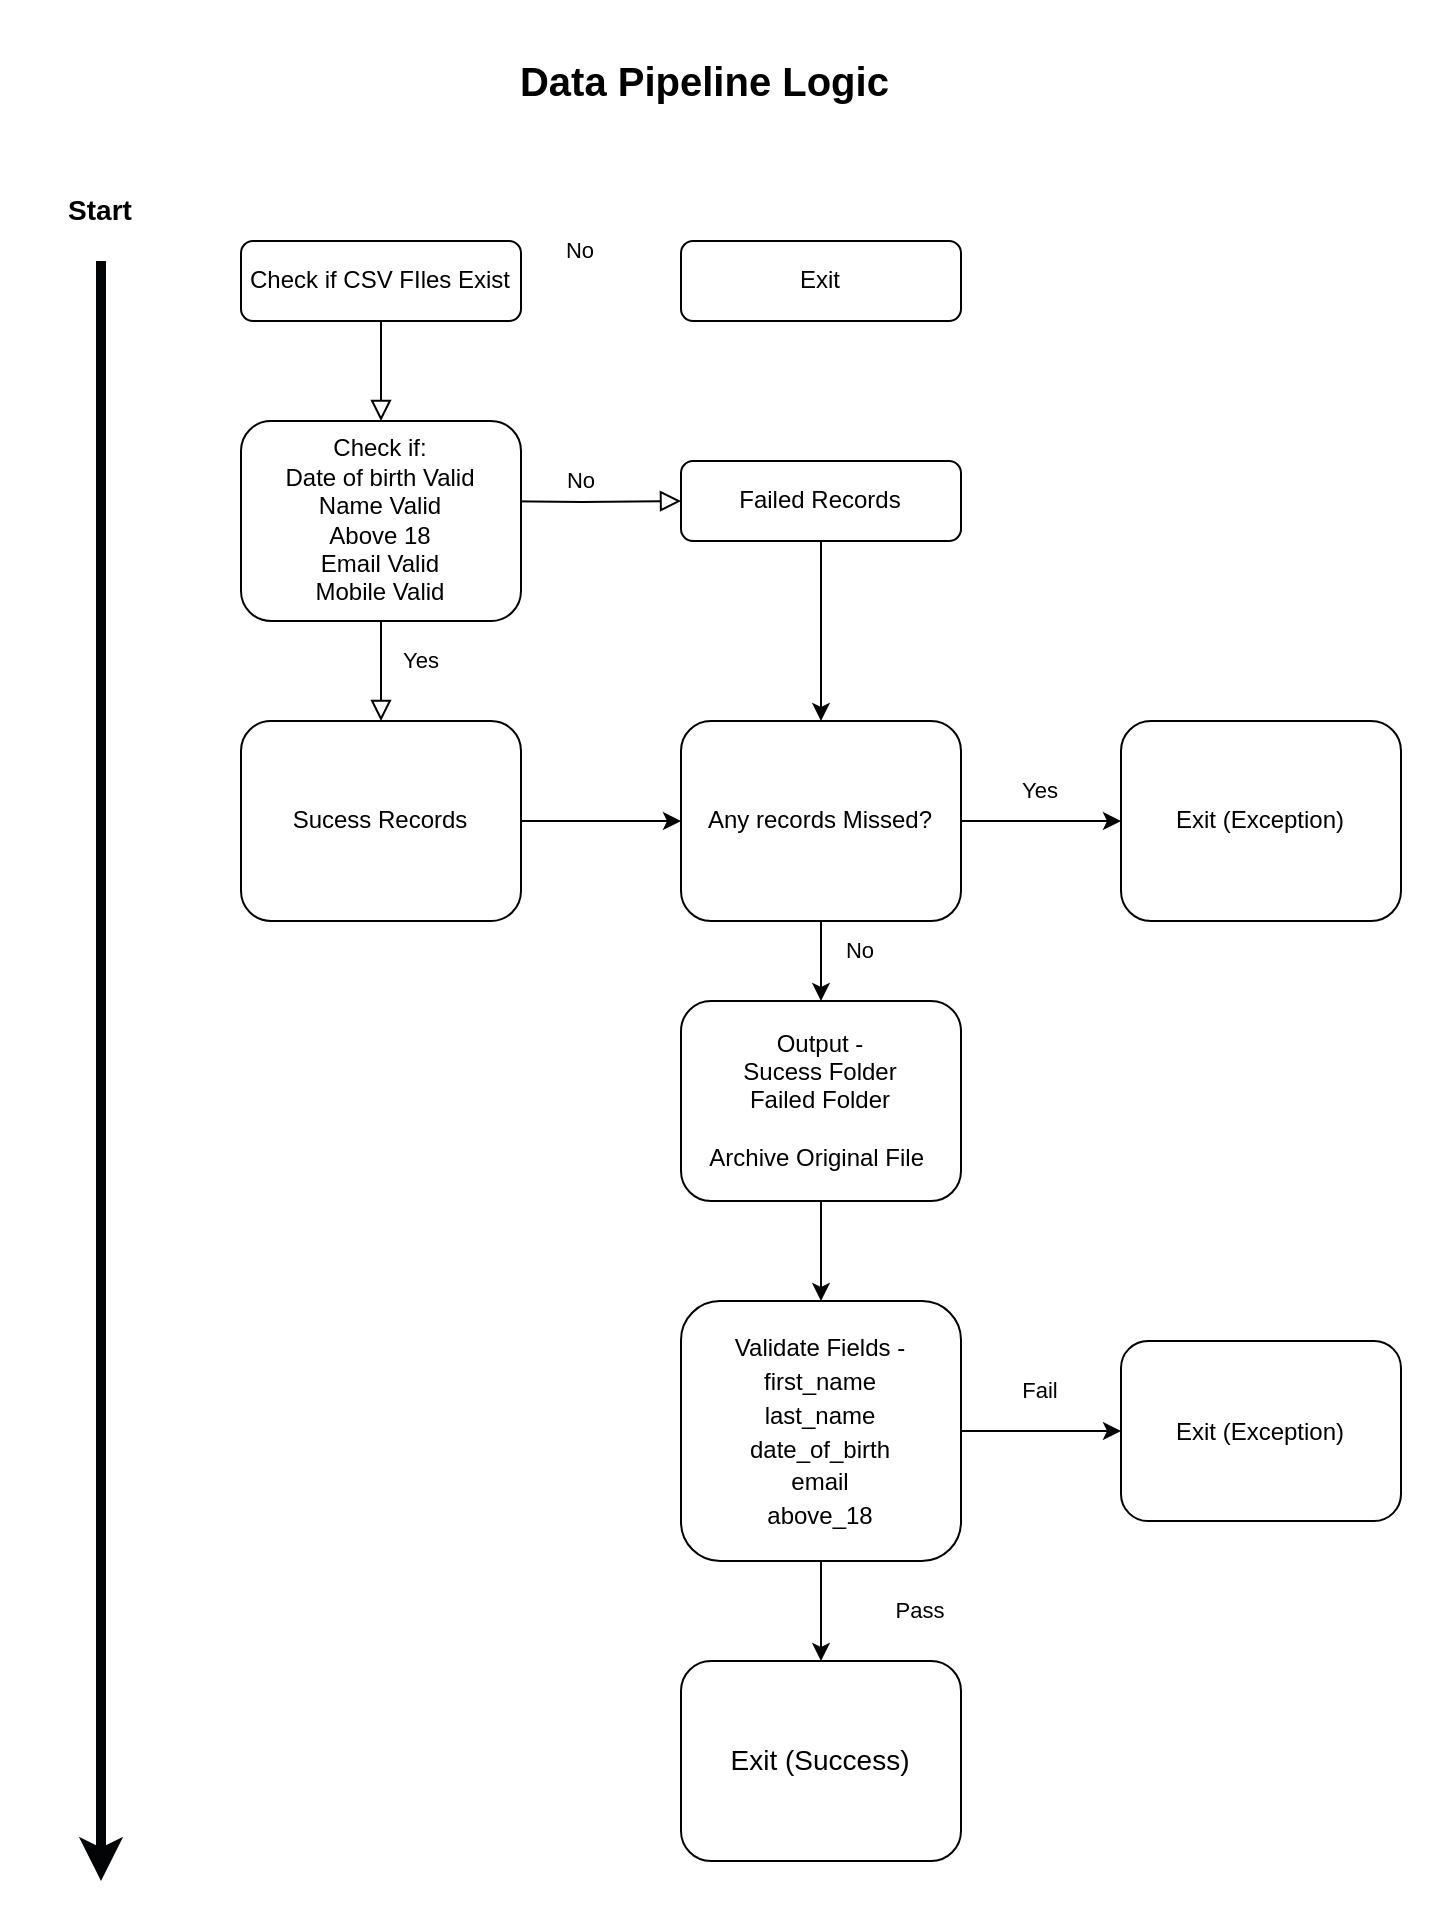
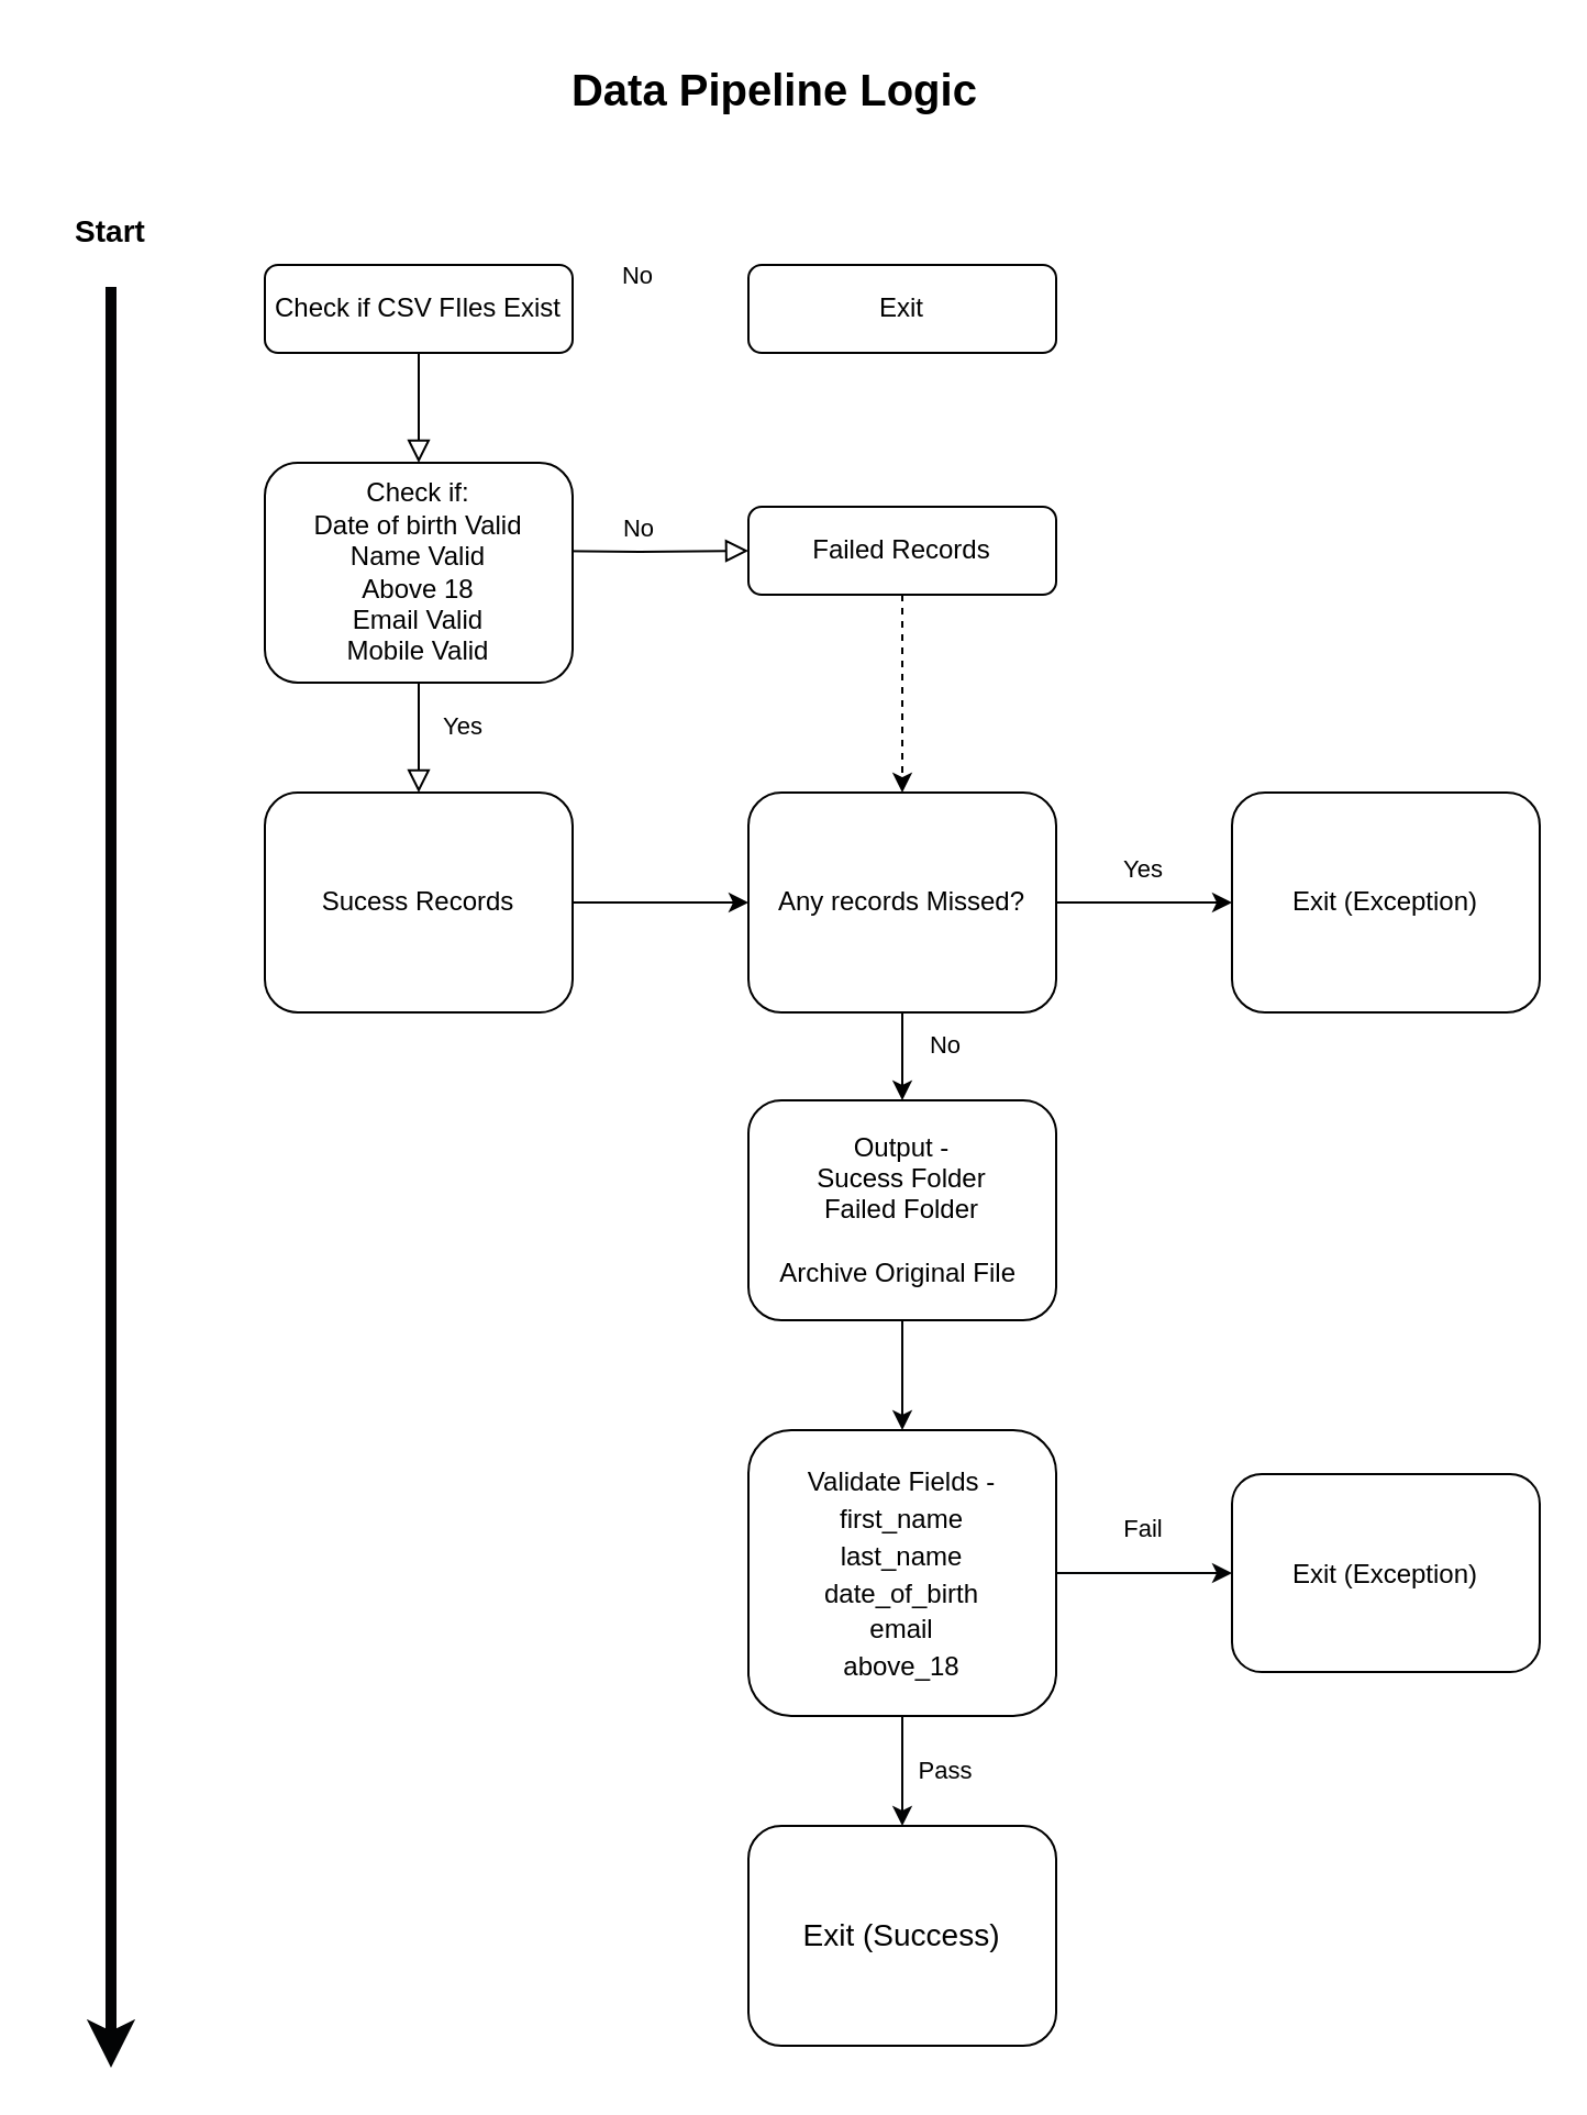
  <mxCell id="0" />
  <mxCell id="1" parent="0" />
  <mxCell id="2" value="" style="rounded=0;html=1;jettySize=auto;orthogonalLoop=1;fontSize=11;endArrow=block;endFill=0;endSize=8;strokeWidth=1;shadow=0;labelBackgroundColor=none;edgeStyle=orthogonalEdgeStyle;" parent="1" source="3" edge="1"><mxGeometry relative="1" as="geometry"><mxPoint x="190" y="210" as="targetPoint" /></mxGeometry></mxCell>
  <mxCell id="3" value="Check if CSV FIles Exist" style="rounded=1;whiteSpace=wrap;html=1;fontSize=12;glass=0;strokeWidth=1;shadow=0;" parent="1" vertex="1"><mxGeometry x="120" y="120" width="140" height="40" as="geometry" /></mxCell>
  <mxCell id="4" value="Yes" style="rounded=0;html=1;jettySize=auto;orthogonalLoop=1;fontSize=11;endArrow=block;endFill=0;endSize=8;strokeWidth=1;shadow=0;labelBackgroundColor=none;edgeStyle=orthogonalEdgeStyle;" parent="1" edge="1"><mxGeometry x="0.143" y="20" relative="1" as="geometry"><mxPoint as="offset" /><mxPoint x="190" y="290" as="sourcePoint" /><mxPoint x="190" y="360" as="targetPoint" /></mxGeometry></mxCell>
  <mxCell id="5" value="No" style="edgeStyle=orthogonalEdgeStyle;rounded=0;html=1;jettySize=auto;orthogonalLoop=1;fontSize=11;endArrow=block;endFill=0;endSize=8;strokeWidth=1;shadow=0;labelBackgroundColor=none;" parent="1" target="7" edge="1"><mxGeometry y="10" relative="1" as="geometry"><mxPoint as="offset" /><mxPoint x="240" y="250" as="sourcePoint" /></mxGeometry></mxCell>
- <mxCell id="6" style="edgeStyle=orthogonalEdgeStyle;rounded=0;orthogonalLoop=1;jettySize=auto;html=1;entryX=0.5;entryY=0;entryDx=0;entryDy=0;" edge="1" parent="1" source="7" target="14"><mxGeometry relative="1" as="geometry"><mxPoint x="410" y="350" as="targetPoint" /></mxGeometry></mxCell>
+ <mxCell id="6" style="edgeStyle=orthogonalEdgeStyle;rounded=0;orthogonalLoop=1;jettySize=auto;html=1;entryX=0.5;entryY=0;entryDx=0;entryDy=0;dashed=1;" edge="1" parent="1" source="7" target="14"><mxGeometry relative="1" as="geometry"><mxPoint x="410" y="350" as="targetPoint" /></mxGeometry></mxCell>
  <mxCell id="7" value="Failed Records" style="rounded=1;whiteSpace=wrap;html=1;fontSize=12;glass=0;strokeWidth=1;shadow=0;" parent="1" vertex="1"><mxGeometry x="340" y="230" width="140" height="40" as="geometry" /></mxCell>
  <mxCell id="8" value="Exit" style="rounded=1;whiteSpace=wrap;html=1;fontSize=12;glass=0;strokeWidth=1;shadow=0;" vertex="1" parent="1"><mxGeometry x="340" y="120" width="140" height="40" as="geometry" /></mxCell>
  <mxCell id="9" value="Check if:&lt;br&gt;Date of birth Valid&lt;br&gt;Name Valid&lt;br&gt;Above 18&lt;br&gt;Email Valid&lt;br&gt;Mobile Valid" style="rounded=1;whiteSpace=wrap;html=1;fontSize=12;glass=0;strokeWidth=1;shadow=0;" vertex="1" parent="1"><mxGeometry x="120" y="210" width="140" height="100" as="geometry" /></mxCell>
  <mxCell id="10" style="edgeStyle=orthogonalEdgeStyle;rounded=0;orthogonalLoop=1;jettySize=auto;html=1;" edge="1" parent="1" source="11"><mxGeometry relative="1" as="geometry"><mxPoint x="340" y="410" as="targetPoint" /></mxGeometry></mxCell>
  <mxCell id="11" value="Sucess Records" style="rounded=1;whiteSpace=wrap;html=1;fontSize=12;glass=0;strokeWidth=1;shadow=0;" vertex="1" parent="1"><mxGeometry x="120" y="360" width="140" height="100" as="geometry" /></mxCell>
  <mxCell id="12" value="" style="edgeStyle=orthogonalEdgeStyle;rounded=0;orthogonalLoop=1;jettySize=auto;html=1;" edge="1" parent="1" source="14" target="16"><mxGeometry relative="1" as="geometry" /></mxCell>
  <mxCell id="13" value="" style="edgeStyle=orthogonalEdgeStyle;rounded=0;orthogonalLoop=1;jettySize=auto;html=1;" edge="1" parent="1" source="14" target="17"><mxGeometry relative="1" as="geometry" /></mxCell>
  <mxCell id="14" value="Any records Missed?" style="rounded=1;whiteSpace=wrap;html=1;fontSize=12;glass=0;strokeWidth=1;shadow=0;" vertex="1" parent="1"><mxGeometry x="340" y="360" width="140" height="100" as="geometry" /></mxCell>
  <mxCell id="15" style="edgeStyle=orthogonalEdgeStyle;rounded=0;orthogonalLoop=1;jettySize=auto;html=1;entryX=0.5;entryY=0;entryDx=0;entryDy=0;strokeColor=#030405;strokeWidth=1;fontSize=14;" edge="1" parent="1" source="16" target="25"><mxGeometry relative="1" as="geometry" /></mxCell>
  <mxCell id="16" value="Output - &lt;br&gt;Sucess Folder&lt;br&gt;Failed Folder&lt;br&gt;&lt;br&gt;Archive Original File&amp;nbsp;" style="rounded=1;whiteSpace=wrap;html=1;fontSize=12;glass=0;strokeWidth=1;shadow=0;" vertex="1" parent="1"><mxGeometry x="340" y="500" width="140" height="100" as="geometry" /></mxCell>
  <mxCell id="17" value="Exit (Exception)" style="rounded=1;whiteSpace=wrap;html=1;fontSize=12;glass=0;strokeWidth=1;shadow=0;" vertex="1" parent="1"><mxGeometry x="560" y="360" width="140" height="100" as="geometry" /></mxCell>
  <mxCell id="18" value="&lt;font style=&quot;font-size: 11px;&quot;&gt;No&lt;/font&gt;" style="text;html=1;strokeColor=none;fillColor=none;align=center;verticalAlign=middle;whiteSpace=wrap;rounded=0;" vertex="1" parent="1"><mxGeometry x="260" y="110" width="60" height="30" as="geometry" /></mxCell>
  <mxCell id="19" value="&lt;font style=&quot;font-size: 11px;&quot;&gt;Yes&lt;/font&gt;" style="text;html=1;strokeColor=none;fillColor=none;align=center;verticalAlign=middle;whiteSpace=wrap;rounded=0;" vertex="1" parent="1"><mxGeometry x="490" y="380" width="60" height="30" as="geometry" /></mxCell>
  <mxCell id="20" value="&lt;font style=&quot;font-size: 11px;&quot;&gt;No&lt;/font&gt;" style="text;html=1;strokeColor=none;fillColor=none;align=center;verticalAlign=middle;whiteSpace=wrap;rounded=0;" vertex="1" parent="1"><mxGeometry x="400" y="460" width="60" height="30" as="geometry" /></mxCell>
  <mxCell id="21" value="" style="endArrow=classic;html=1;rounded=0;fontSize=11;strokeWidth=5;fillColor=#dae8fc;strokeColor=#030405;" edge="1" parent="1"><mxGeometry width="50" height="50" relative="1" as="geometry"><mxPoint x="50" y="130" as="sourcePoint" /><mxPoint x="50" y="940" as="targetPoint" /></mxGeometry></mxCell>
  <mxCell id="22" value="&lt;font style=&quot;font-size: 14px;&quot;&gt;&lt;b&gt;Start&lt;/b&gt;&lt;/font&gt;" style="text;html=1;strokeColor=none;fillColor=none;align=center;verticalAlign=middle;whiteSpace=wrap;rounded=0;fontSize=11;" vertex="1" parent="1"><mxGeometry x="20" y="90" width="60" height="30" as="geometry" /></mxCell>
  <mxCell id="23" style="edgeStyle=orthogonalEdgeStyle;rounded=0;orthogonalLoop=1;jettySize=auto;html=1;entryX=0.5;entryY=0;entryDx=0;entryDy=0;strokeColor=#030405;strokeWidth=1;fontSize=12;" edge="1" parent="1" source="25" target="26"><mxGeometry relative="1" as="geometry" /></mxCell>
  <mxCell id="24" value="" style="edgeStyle=orthogonalEdgeStyle;rounded=0;orthogonalLoop=1;jettySize=auto;html=1;strokeColor=#030405;strokeWidth=1;fontSize=12;" edge="1" parent="1" source="25" target="28"><mxGeometry relative="1" as="geometry" /></mxCell>
  <mxCell id="25" value="&lt;font style=&quot;font-size: 12px;&quot;&gt;Validate Fields -&lt;br&gt;first_name&lt;br&gt;last_name&lt;br&gt;date_of_birth&lt;br&gt;email&lt;br&gt;above_18&lt;br&gt;&lt;/font&gt;" style="whiteSpace=wrap;html=1;rounded=1;glass=0;strokeWidth=1;shadow=0;fontSize=14;" vertex="1" parent="1"><mxGeometry x="340" y="650" width="140" height="130" as="geometry" /></mxCell>
  <mxCell id="26" value="Exit (Success)" style="whiteSpace=wrap;html=1;fontSize=14;rounded=1;glass=0;strokeWidth=1;shadow=0;" vertex="1" parent="1"><mxGeometry x="340" y="830" width="140" height="100" as="geometry" /></mxCell>
- <mxCell id="27" value="&lt;font style=&quot;font-size: 11px;&quot;&gt;Pass&lt;/font&gt;" style="text;html=1;strokeColor=none;fillColor=none;align=center;verticalAlign=middle;whiteSpace=wrap;rounded=0;" vertex="1" parent="1"><mxGeometry x="430" y="790" width="60" height="30" as="geometry" /></mxCell>
+ <mxCell id="27" value="&lt;font style=&quot;font-size: 11px;&quot;&gt;Pass&lt;/font&gt;" style="text;html=1;strokeColor=none;fillColor=none;align=center;verticalAlign=middle;whiteSpace=wrap;rounded=0;" vertex="1" parent="1"><mxGeometry x="400" y="790" width="60" height="30" as="geometry" /></mxCell>
  <mxCell id="28" value="&lt;font style=&quot;font-size: 12px;&quot;&gt;Exit (Exception)&lt;/font&gt;" style="whiteSpace=wrap;html=1;fontSize=14;rounded=1;glass=0;strokeWidth=1;shadow=0;" vertex="1" parent="1"><mxGeometry x="560" y="670" width="140" height="90" as="geometry" /></mxCell>
  <mxCell id="29" value="&lt;font style=&quot;font-size: 11px;&quot;&gt;Fail&lt;/font&gt;" style="text;html=1;strokeColor=none;fillColor=none;align=center;verticalAlign=middle;whiteSpace=wrap;rounded=0;" vertex="1" parent="1"><mxGeometry x="490" y="680" width="60" height="30" as="geometry" /></mxCell>
  <mxCell id="30" value="&lt;font style=&quot;font-size: 20px;&quot;&gt;&lt;b&gt;Data Pipeline Logic&amp;nbsp;&lt;/b&gt;&lt;/font&gt;" style="text;html=1;strokeColor=none;fillColor=none;align=center;verticalAlign=middle;whiteSpace=wrap;rounded=0;fontSize=12;" vertex="1" parent="1"><mxGeometry x="250" y="20" width="210" height="40" as="geometry" /></mxCell>
